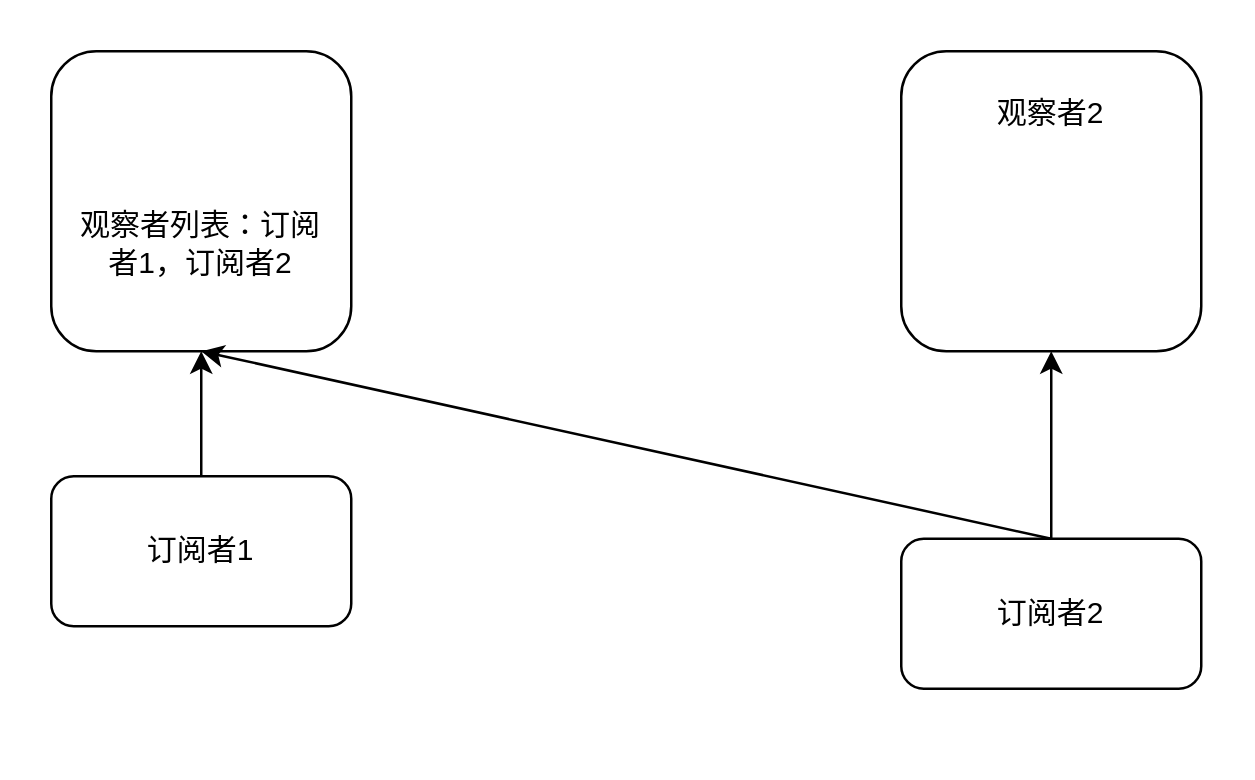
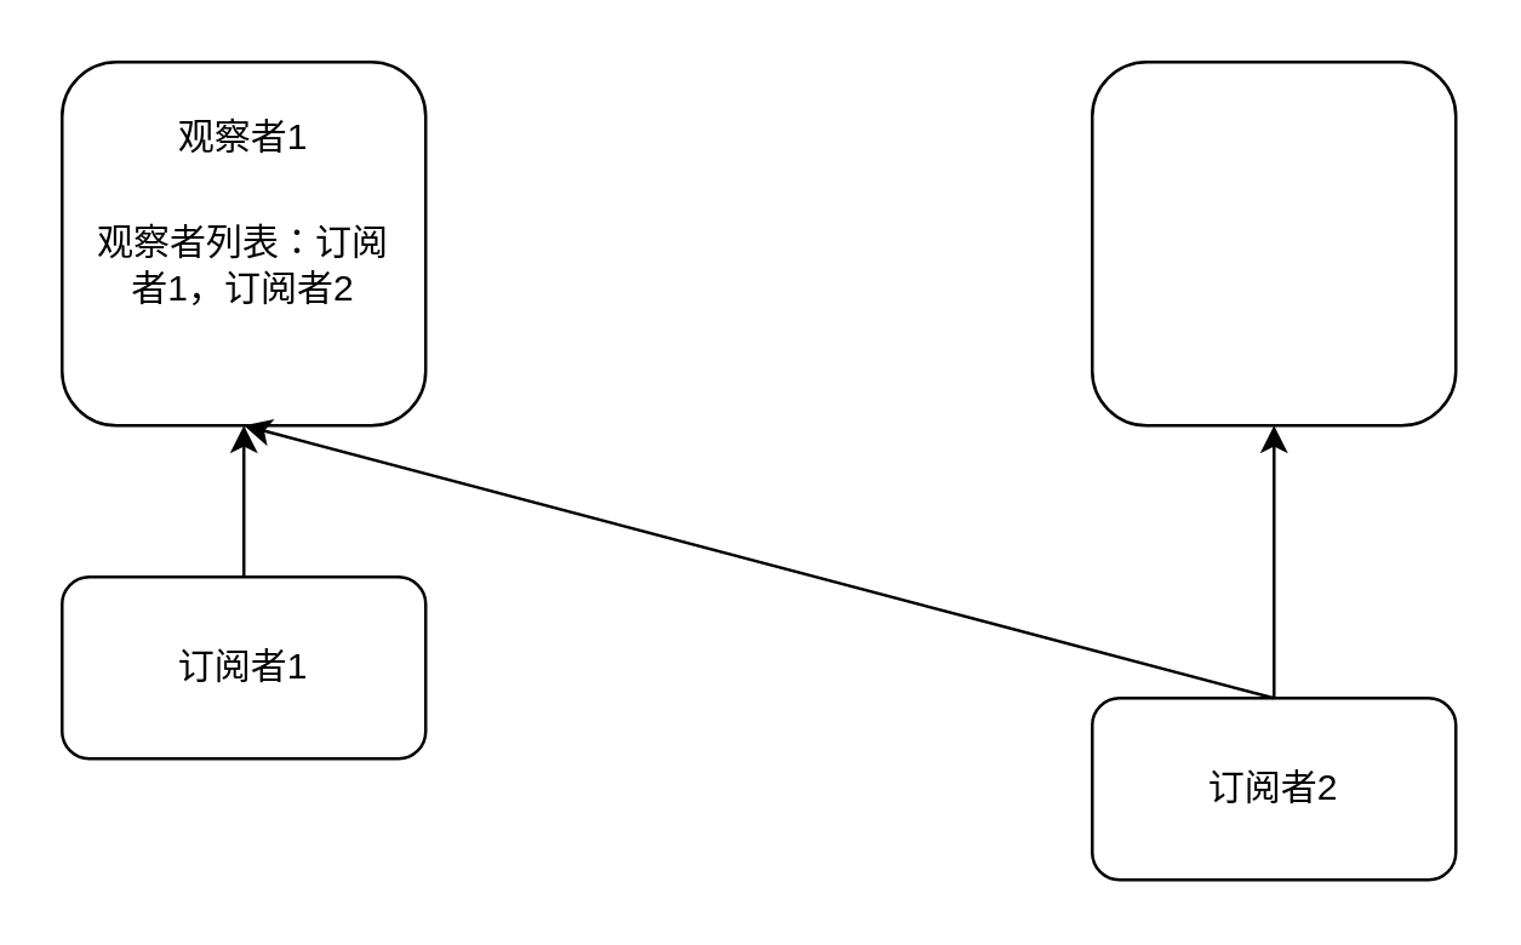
  <mxCell id="0" />
  <mxCell id="1" parent="0" />
  <mxCell id="2" value="" style="rounded=1;whiteSpace=wrap;html=1;" vertex="1" parent="1"><mxGeometry x="20" y="20" width="120" height="120" as="geometry" /></mxCell>
  <mxCell id="3" value="订阅者1" style="rounded=1;whiteSpace=wrap;html=1;" vertex="1" parent="1"><mxGeometry x="20" y="190" width="120" height="60" as="geometry" /></mxCell>
- <mxCell id="4" value="&lt;span&gt;订阅者2&lt;/span&gt;" style="rounded=1;whiteSpace=wrap;html=1;" vertex="1" parent="1"><mxGeometry x="360" y="215" width="120" height="60" as="geometry" /></mxCell>
+ <mxCell id="4" value="&lt;span&gt;订阅者2&lt;/span&gt;" style="rounded=1;whiteSpace=wrap;html=1;" vertex="1" parent="1"><mxGeometry x="360" y="230" width="120" height="60" as="geometry" /></mxCell>
  <mxCell id="5" value="" style="rounded=1;whiteSpace=wrap;html=1;" vertex="1" parent="1"><mxGeometry x="360" y="20" width="120" height="120" as="geometry" /></mxCell>
  <mxCell id="6" value="" style="endArrow=classic;html=1;rounded=0;exitX=0.5;exitY=0;exitDx=0;exitDy=0;entryX=0.5;entryY=1;entryDx=0;entryDy=0;" edge="1" parent="1" source="3" target="2"><mxGeometry width="50" height="50" relative="1" as="geometry"><mxPoint x="10" y="220" as="sourcePoint" /><mxPoint x="60" y="170" as="targetPoint" /></mxGeometry></mxCell>
  <mxCell id="7" value="" style="endArrow=classic;html=1;rounded=0;exitX=0.5;exitY=0;exitDx=0;exitDy=0;entryX=0.5;entryY=1;entryDx=0;entryDy=0;" edge="1" parent="1" source="4" target="5"><mxGeometry width="50" height="50" relative="1" as="geometry"><mxPoint x="270" y="210" as="sourcePoint" /><mxPoint x="320" y="160" as="targetPoint" /></mxGeometry></mxCell>
  <mxCell id="8" value="" style="endArrow=classic;html=1;rounded=0;exitX=0.5;exitY=0;exitDx=0;exitDy=0;entryX=0.5;entryY=1;entryDx=0;entryDy=0;" edge="1" parent="1" source="4" target="2"><mxGeometry width="50" height="50" relative="1" as="geometry"><mxPoint x="240" y="190" as="sourcePoint" /><mxPoint x="290" y="140" as="targetPoint" /></mxGeometry></mxCell>
- <mxCell id="10" value="观察者2" style="text;html=1;strokeColor=none;fillColor=none;align=center;verticalAlign=middle;whiteSpace=wrap;rounded=0;" vertex="1" parent="1"><mxGeometry x="390" y="30" width="60" height="30" as="geometry" /></mxCell>
- <mxCell id="11" value="观察者列表：订阅者1，订阅者2" style="text;html=1;strokeColor=none;fillColor=none;align=center;verticalAlign=middle;whiteSpace=wrap;rounded=0;" vertex="1" parent="1"><mxGeometry x="30" y="82" width="100" height="30" as="geometry" /></mxCell>
+ <mxCell id="9" value="观察者1" style="text;html=1;strokeColor=none;fillColor=none;align=center;verticalAlign=middle;whiteSpace=wrap;rounded=0;" vertex="1" parent="1"><mxGeometry x="50" y="30" width="60" height="30" as="geometry" /></mxCell>
+ <mxCell id="11" value="观察者列表：订阅者1，订阅者2" style="text;html=1;strokeColor=none;fillColor=none;align=center;verticalAlign=middle;whiteSpace=wrap;rounded=0;" vertex="1" parent="1"><mxGeometry x="30" y="72" width="100" height="30" as="geometry" /></mxCell>
